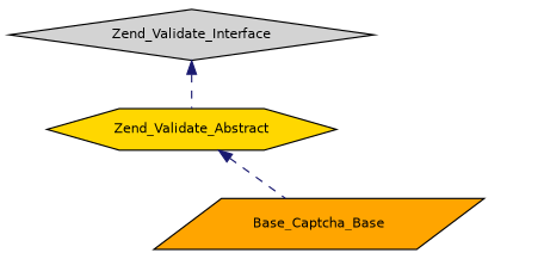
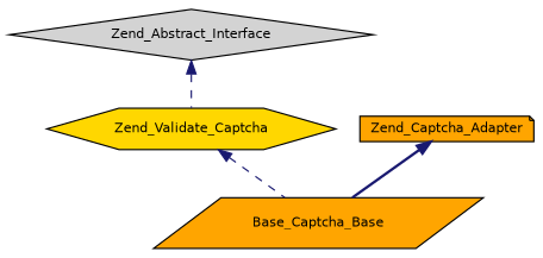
  digraph {
    node [color=black fillcolor=orange fontname=Helvetica fontsize=10 style=filled]
    edge [color=midnightblue dir=back fontname=Helvetica fontsize=10 labelfontname=Helvetica labelfontsize=10 style=dashed]
    n1 [fontcolor=black height=0.2 label=Base_Captcha_Base shape=parallelogram width=0.4]
-   n2 [fillcolor=gold height=0.2 label=Zend_Validate_Abstract shape=hexagon width=0.4]
-   n3 [fillcolor=lightgrey height=0.2 label=Zend_Validate_Interface shape=diamond width=0.4]
+   n2 [fillcolor=gold height=0.2 label=Zend_Validate_Captcha shape=hexagon width=0.4]
+   n3 [fillcolor=lightgrey height=0.2 label=Zend_Abstract_Interface shape=diamond width=0.4]
+   n4 [height=0.2 label=Zend_Captcha_Adapter shape=note width=0.4]
    n2 -> n1
    n3 -> n2
+   n4 -> n1 [style=bold]
  }
